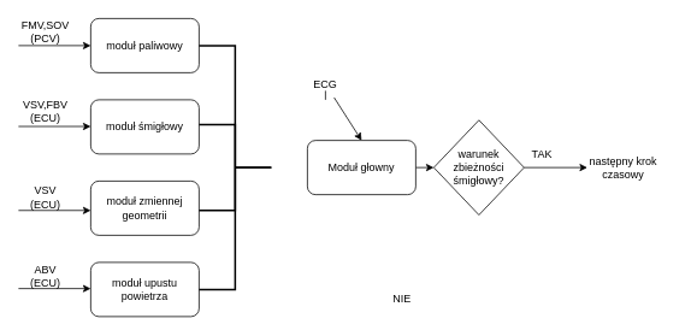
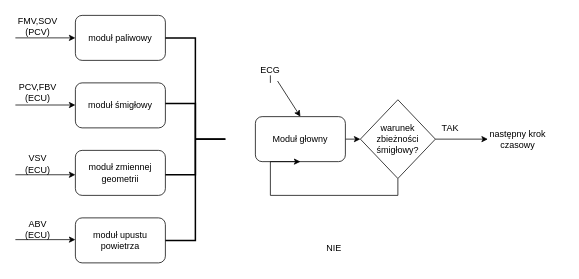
  <mxCell id="0" />
  <mxCell id="1" parent="0" />
  <mxCell id="2" value="moduł paliwowy" style="rounded=1;whiteSpace=wrap;html=1;" vertex="1" parent="1"><mxGeometry x="100" y="20" width="120" height="60" as="geometry" /></mxCell>
  <mxCell id="3" value="moduł śmigłowy" style="rounded=1;whiteSpace=wrap;html=1;" vertex="1" parent="1"><mxGeometry x="100" y="110" width="120" height="60" as="geometry" /></mxCell>
  <mxCell id="4" value="moduł zmiennej geometrii" style="rounded=1;whiteSpace=wrap;html=1;" vertex="1" parent="1"><mxGeometry x="100" y="200" width="120" height="60" as="geometry" /></mxCell>
  <mxCell id="5" style="edgeStyle=orthogonalEdgeStyle;rounded=0;orthogonalLoop=1;jettySize=auto;html=1;" edge="1" parent="1" source="6"><mxGeometry relative="1" as="geometry"><mxPoint x="480" y="185" as="targetPoint" /></mxGeometry></mxCell>
  <mxCell id="6" value="Moduł głowny" style="rounded=1;whiteSpace=wrap;html=1;" vertex="1" parent="1"><mxGeometry x="340" y="155" width="120" height="60" as="geometry" /></mxCell>
  <mxCell id="7" value="moduł upustu powietrza" style="rounded=1;whiteSpace=wrap;html=1;" vertex="1" parent="1"><mxGeometry x="100" y="290" width="120" height="60" as="geometry" /></mxCell>
  <mxCell id="8" value="" style="strokeWidth=2;html=1;shape=mxgraph.flowchart.annotation_2;align=left;labelPosition=right;pointerEvents=1;direction=west;" vertex="1" parent="1"><mxGeometry x="220" y="50" width="80" height="270" as="geometry" /></mxCell>
  <mxCell id="9" value="" style="strokeWidth=2;html=1;shape=mxgraph.flowchart.annotation_2;align=left;labelPosition=right;pointerEvents=1;direction=west;" vertex="1" parent="1"><mxGeometry x="220" y="137.5" width="80" height="95" as="geometry" /></mxCell>
  <mxCell id="10" value="" style="endArrow=classic;html=1;rounded=0;" edge="1" parent="1"><mxGeometry width="50" height="50" relative="1" as="geometry"><mxPoint x="20" y="50" as="sourcePoint" /><mxPoint x="100" y="50" as="targetPoint" /></mxGeometry></mxCell>
  <mxCell id="11" value="" style="endArrow=classic;html=1;rounded=0;" edge="1" parent="1"><mxGeometry width="50" height="50" relative="1" as="geometry"><mxPoint x="20" y="139.5" as="sourcePoint" /><mxPoint x="100" y="139.5" as="targetPoint" /></mxGeometry></mxCell>
  <mxCell id="12" value="" style="endArrow=classic;html=1;rounded=0;" edge="1" parent="1"><mxGeometry width="50" height="50" relative="1" as="geometry"><mxPoint x="20" y="232.5" as="sourcePoint" /><mxPoint x="100" y="232.5" as="targetPoint" /></mxGeometry></mxCell>
  <mxCell id="13" value="" style="endArrow=classic;html=1;rounded=0;" edge="1" parent="1"><mxGeometry width="50" height="50" relative="1" as="geometry"><mxPoint x="20" y="319" as="sourcePoint" /><mxPoint x="100" y="319" as="targetPoint" /></mxGeometry></mxCell>
  <mxCell id="14" value="FMV,SOV (PCV)" style="text;html=1;strokeColor=none;fillColor=none;align=center;verticalAlign=middle;whiteSpace=wrap;rounded=0;" vertex="1" parent="1"><mxGeometry x="20" y="20" width="60" height="30" as="geometry" /></mxCell>
- <mxCell id="15" value="VSV,FBV (ECU)" style="text;html=1;strokeColor=none;fillColor=none;align=center;verticalAlign=middle;whiteSpace=wrap;rounded=0;" vertex="1" parent="1"><mxGeometry x="20" y="107.5" width="60" height="30" as="geometry" /></mxCell>
+ <mxCell id="15" value="PCV,FBV (ECU)" style="text;html=1;strokeColor=none;fillColor=none;align=center;verticalAlign=middle;whiteSpace=wrap;rounded=0;" vertex="1" parent="1"><mxGeometry x="20" y="107.5" width="60" height="30" as="geometry" /></mxCell>
  <mxCell id="16" value="" style="endArrow=classic;html=1;rounded=0;entryX=0.5;entryY=0;entryDx=0;entryDy=0;startArrow=none;" edge="1" parent="1" source="19" target="6"><mxGeometry width="50" height="50" relative="1" as="geometry"><mxPoint x="360" y="100" as="sourcePoint" /><mxPoint x="430" y="40" as="targetPoint" /></mxGeometry></mxCell>
  <mxCell id="17" value="ABV (ECU)" style="text;html=1;strokeColor=none;fillColor=none;align=center;verticalAlign=middle;whiteSpace=wrap;rounded=0;" vertex="1" parent="1"><mxGeometry x="20" y="290" width="60" height="30" as="geometry" /></mxCell>
  <mxCell id="18" value="VSV (ECU)" style="text;html=1;strokeColor=none;fillColor=none;align=center;verticalAlign=middle;whiteSpace=wrap;rounded=0;" vertex="1" parent="1"><mxGeometry x="20" y="202.5" width="60" height="30" as="geometry" /></mxCell>
  <mxCell id="19" value="ECG" style="text;html=1;strokeColor=none;fillColor=none;align=center;verticalAlign=middle;whiteSpace=wrap;rounded=0;" vertex="1" parent="1"><mxGeometry x="330" y="77.5" width="60" height="30" as="geometry" /></mxCell>
  <mxCell id="20" value="" style="endArrow=none;html=1;rounded=0;" edge="1" parent="1"><mxGeometry width="50" height="50" relative="1" as="geometry"><mxPoint x="360" y="100" as="sourcePoint" /><mxPoint x="360" y="110" as="targetPoint" /></mxGeometry></mxCell>
+ <mxCell id="21" style="edgeStyle=orthogonalEdgeStyle;rounded=0;orthogonalLoop=1;jettySize=auto;html=1;entryX=0.5;entryY=1;entryDx=0;entryDy=0;" edge="1" parent="1" source="22" target="6"><mxGeometry relative="1" as="geometry"><mxPoint x="340" y="310" as="targetPoint" /><Array as="points"><mxPoint x="530" y="260" /><mxPoint x="360" y="260" /></Array></mxGeometry></mxCell>
  <mxCell id="22" value="warunek zbieżności śmigłowy?" style="rhombus;whiteSpace=wrap;html=1;" vertex="1" parent="1"><mxGeometry x="480" y="132.5" width="100" height="105" as="geometry" /></mxCell>
  <mxCell id="23" value="" style="endArrow=classic;html=1;rounded=0;exitX=1;exitY=0.5;exitDx=0;exitDy=0;" edge="1" parent="1" source="22"><mxGeometry width="50" height="50" relative="1" as="geometry"><mxPoint x="630" y="230" as="sourcePoint" /><mxPoint x="650" y="185" as="targetPoint" /></mxGeometry></mxCell>
  <mxCell id="24" value="następny krok czasowy" style="text;html=1;strokeColor=none;fillColor=none;align=center;verticalAlign=middle;whiteSpace=wrap;rounded=0;" vertex="1" parent="1"><mxGeometry x="630" y="170" width="120" height="30" as="geometry" /></mxCell>
  <mxCell id="25" value="TAK" style="text;html=1;strokeColor=none;fillColor=none;align=center;verticalAlign=middle;whiteSpace=wrap;rounded=0;" vertex="1" parent="1"><mxGeometry x="570" y="155" width="60" height="30" as="geometry" /></mxCell>
  <mxCell id="26" value="NIE" style="text;html=1;strokeColor=none;fillColor=none;align=center;verticalAlign=middle;whiteSpace=wrap;rounded=0;" vertex="1" parent="1"><mxGeometry x="415" y="315" width="60" height="30" as="geometry" /></mxCell>
